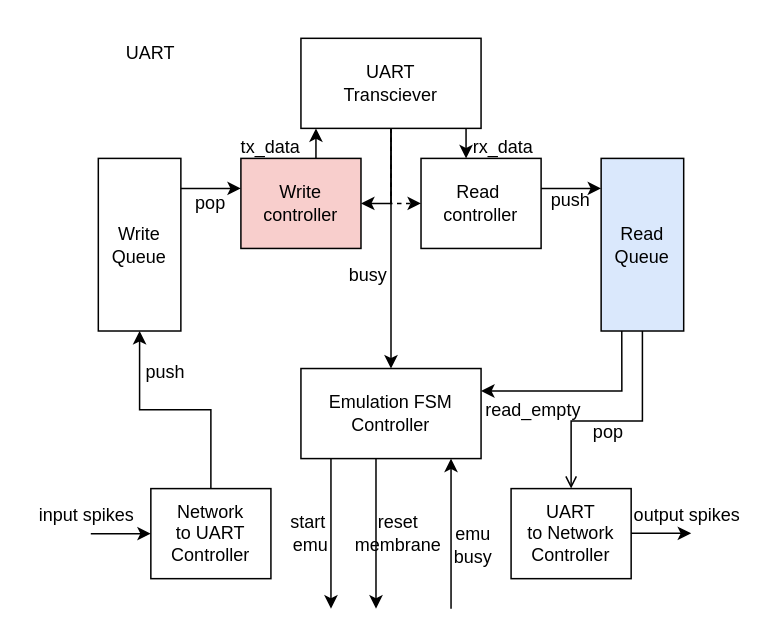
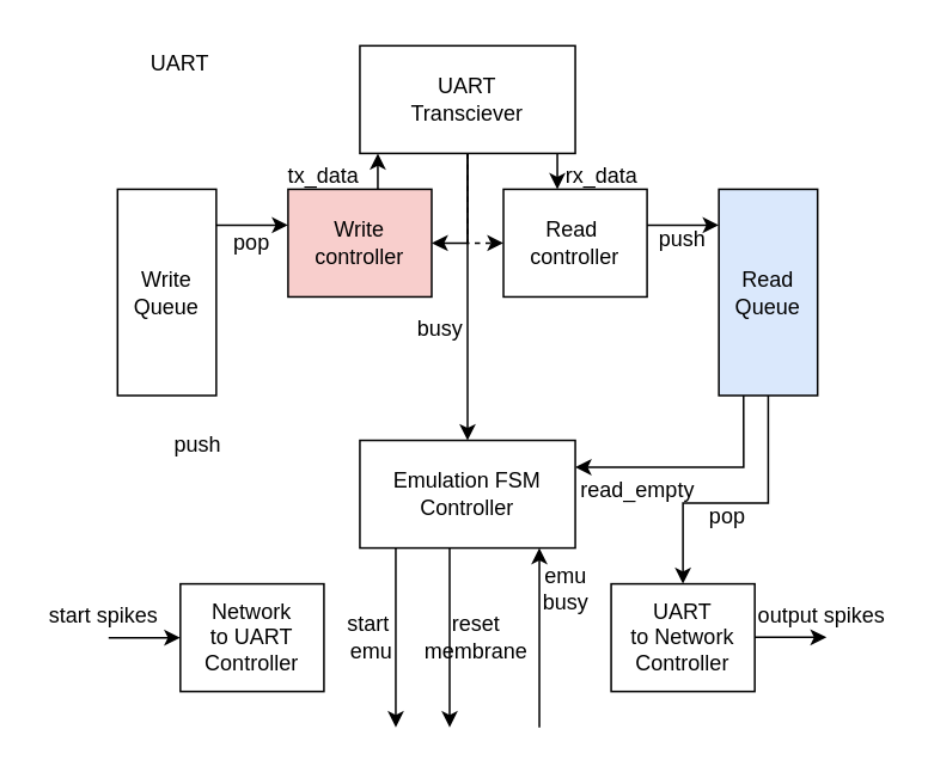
  <mxCell id="0" />
  <mxCell id="1" parent="0" />
  <mxCell id="2" style="edgeStyle=orthogonalEdgeStyle;rounded=0;orthogonalLoop=1;jettySize=auto;html=1;exitX=0.5;exitY=1;exitDx=0;exitDy=0;entryX=0.5;entryY=0;entryDx=0;entryDy=0;" edge="1" parent="1" source="5" target="21"><mxGeometry relative="1" as="geometry" /></mxCell>
  <mxCell id="3" style="edgeStyle=orthogonalEdgeStyle;rounded=0;orthogonalLoop=1;jettySize=auto;html=1;exitX=0.5;exitY=1;exitDx=0;exitDy=0;entryX=1;entryY=0.5;entryDx=0;entryDy=0;" edge="1" parent="1" source="5" target="7"><mxGeometry relative="1" as="geometry" /></mxCell>
  <mxCell id="4" style="edgeStyle=orthogonalEdgeStyle;rounded=0;orthogonalLoop=1;jettySize=auto;html=1;exitX=0.5;exitY=1;exitDx=0;exitDy=0;entryX=0;entryY=0.5;entryDx=0;entryDy=0;dashed=1;" edge="1" parent="1" source="5" target="6"><mxGeometry relative="1" as="geometry" /></mxCell>
  <mxCell id="5" value="&lt;div&gt;UART&lt;/div&gt;&lt;div&gt;Transciever&lt;/div&gt;" style="rounded=0;whiteSpace=wrap;html=1;" vertex="1" parent="1"><mxGeometry x="200" y="25" width="120" height="60" as="geometry" /></mxCell>
  <mxCell id="6" value="&lt;div&gt;Read&amp;nbsp;&lt;/div&gt;&lt;div&gt;controller&lt;/div&gt;" style="rounded=0;whiteSpace=wrap;html=1;" vertex="1" parent="1"><mxGeometry x="280" y="105" width="80" height="60" as="geometry" /></mxCell>
  <mxCell id="7" value="&lt;div&gt;Write&lt;/div&gt;&lt;div&gt;controller&lt;/div&gt;" style="rounded=0;whiteSpace=wrap;html=1;fillColor=#f8cecc;" vertex="1" parent="1"><mxGeometry x="160" y="105" width="80" height="60" as="geometry" /></mxCell>
  <mxCell id="8" style="edgeStyle=orthogonalEdgeStyle;rounded=0;orthogonalLoop=1;jettySize=auto;html=1;exitX=0.25;exitY=1;exitDx=0;exitDy=0;entryX=1;entryY=0.25;entryDx=0;entryDy=0;" edge="1" parent="1" source="10" target="21"><mxGeometry relative="1" as="geometry" /></mxCell>
- <mxCell id="9" style="edgeStyle=orthogonalEdgeStyle;rounded=0;orthogonalLoop=1;jettySize=auto;html=1;exitX=0.5;exitY=1;exitDx=0;exitDy=0;entryX=0.5;entryY=0;entryDx=0;entryDy=0;endArrow=open;" edge="1" parent="1" source="10" target="29"><mxGeometry relative="1" as="geometry"><Array as="points"><mxPoint x="428" y="280" /><mxPoint x="380" y="280" /></Array></mxGeometry></mxCell>
+ <mxCell id="9" style="edgeStyle=orthogonalEdgeStyle;rounded=0;orthogonalLoop=1;jettySize=auto;html=1;exitX=0.5;exitY=1;exitDx=0;exitDy=0;entryX=0.5;entryY=0;entryDx=0;entryDy=0;" edge="1" parent="1" source="10" target="29"><mxGeometry relative="1" as="geometry"><Array as="points"><mxPoint x="428" y="280" /><mxPoint x="380" y="280" /></Array></mxGeometry></mxCell>
  <mxCell id="10" value="&lt;div&gt;Read&lt;/div&gt;&lt;div&gt;Queue&lt;/div&gt;" style="rounded=0;whiteSpace=wrap;html=1;fillColor=#dae8fc;" vertex="1" parent="1"><mxGeometry x="400" y="105" width="55" height="115" as="geometry" /></mxCell>
  <mxCell id="11" value="Write&lt;div&gt;Queue&lt;/div&gt;" style="rounded=0;whiteSpace=wrap;html=1;" vertex="1" parent="1"><mxGeometry x="65" y="105" width="55" height="115" as="geometry" /></mxCell>
  <mxCell id="12" value="" style="endArrow=classic;html=1;rounded=0;" edge="1" parent="1"><mxGeometry width="50" height="50" relative="1" as="geometry"><mxPoint x="120" y="125" as="sourcePoint" /><mxPoint x="160" y="125" as="targetPoint" /></mxGeometry></mxCell>
  <mxCell id="13" value="pop" style="text;html=1;align=center;verticalAlign=middle;whiteSpace=wrap;rounded=0;" vertex="1" parent="1"><mxGeometry x="125" y="127.5" width="30" height="15" as="geometry" /></mxCell>
  <mxCell id="14" value="" style="endArrow=classic;html=1;rounded=0;" edge="1" parent="1"><mxGeometry width="50" height="50" relative="1" as="geometry"><mxPoint x="360" y="125" as="sourcePoint" /><mxPoint x="400" y="125" as="targetPoint" /></mxGeometry></mxCell>
  <mxCell id="15" value="push" style="text;html=1;align=center;verticalAlign=middle;whiteSpace=wrap;rounded=0;" vertex="1" parent="1"><mxGeometry x="365" y="125" width="30" height="15" as="geometry" /></mxCell>
  <mxCell id="16" value="UART" style="text;html=1;align=center;verticalAlign=middle;whiteSpace=wrap;rounded=0;" vertex="1" parent="1"><mxGeometry x="70" y="20" width="60" height="30" as="geometry" /></mxCell>
  <mxCell id="17" value="" style="endArrow=classic;html=1;rounded=0;" edge="1" parent="1"><mxGeometry width="50" height="50" relative="1" as="geometry"><mxPoint x="210" y="105" as="sourcePoint" /><mxPoint x="210" y="85" as="targetPoint" /></mxGeometry></mxCell>
  <mxCell id="18" value="tx_data" style="text;html=1;align=center;verticalAlign=middle;whiteSpace=wrap;rounded=0;" vertex="1" parent="1"><mxGeometry x="165" y="90" width="30" height="15" as="geometry" /></mxCell>
  <mxCell id="19" value="" style="endArrow=classic;html=1;rounded=0;" edge="1" parent="1"><mxGeometry width="50" height="50" relative="1" as="geometry"><mxPoint x="310" y="85" as="sourcePoint" /><mxPoint x="310" y="105" as="targetPoint" /></mxGeometry></mxCell>
  <mxCell id="20" value="rx_data" style="text;html=1;align=center;verticalAlign=middle;whiteSpace=wrap;rounded=0;" vertex="1" parent="1"><mxGeometry x="320" y="90" width="30" height="15" as="geometry" /></mxCell>
  <mxCell id="21" value="Emulation FSM Controller" style="rounded=0;whiteSpace=wrap;html=1;" vertex="1" parent="1"><mxGeometry x="200" y="245" width="120" height="60" as="geometry" /></mxCell>
  <mxCell id="22" value="read_empty" style="text;html=1;align=center;verticalAlign=middle;whiteSpace=wrap;rounded=0;" vertex="1" parent="1"><mxGeometry x="340" y="265" width="30" height="15" as="geometry" /></mxCell>
  <mxCell id="23" value="busy" style="text;html=1;align=center;verticalAlign=middle;whiteSpace=wrap;rounded=0;" vertex="1" parent="1"><mxGeometry x="230" y="175" width="30" height="15" as="geometry" /></mxCell>
- <mxCell id="24" style="edgeStyle=orthogonalEdgeStyle;rounded=0;orthogonalLoop=1;jettySize=auto;html=1;exitX=0.5;exitY=0;exitDx=0;exitDy=0;entryX=0.5;entryY=1;entryDx=0;entryDy=0;" edge="1" parent="1" source="25" target="11"><mxGeometry relative="1" as="geometry" /></mxCell>
  <mxCell id="25" value="&lt;div&gt;Network&lt;/div&gt;&lt;div&gt;to UART&lt;/div&gt;&lt;div&gt;Controller&lt;/div&gt;" style="rounded=0;whiteSpace=wrap;html=1;" vertex="1" parent="1"><mxGeometry x="100" y="325" width="80" height="60" as="geometry" /></mxCell>
  <mxCell id="26" value="push" style="text;html=1;align=center;verticalAlign=middle;whiteSpace=wrap;rounded=0;" vertex="1" parent="1"><mxGeometry x="95" y="240" width="30" height="15" as="geometry" /></mxCell>
  <mxCell id="27" value="" style="endArrow=classic;html=1;rounded=0;" edge="1" parent="1"><mxGeometry width="50" height="50" relative="1" as="geometry"><mxPoint x="60" y="355" as="sourcePoint" /><mxPoint x="100" y="355" as="targetPoint" /></mxGeometry></mxCell>
- <mxCell id="28" value="input spikes" style="text;html=1;align=center;verticalAlign=middle;whiteSpace=wrap;rounded=0;" vertex="1" parent="1"><mxGeometry x="20" y="335" width="75" height="15" as="geometry" /></mxCell>
+ <mxCell id="28" value="start spikes" style="text;html=1;align=center;verticalAlign=middle;whiteSpace=wrap;rounded=0;" vertex="1" parent="1"><mxGeometry x="20" y="335" width="75" height="15" as="geometry" /></mxCell>
  <mxCell id="29" value="&lt;div&gt;UART&lt;/div&gt;&lt;div&gt;to Network&lt;/div&gt;&lt;div&gt;Controller&lt;/div&gt;" style="rounded=0;whiteSpace=wrap;html=1;" vertex="1" parent="1"><mxGeometry x="340" y="325" width="80" height="60" as="geometry" /></mxCell>
  <mxCell id="30" value="pop" style="text;html=1;align=center;verticalAlign=middle;whiteSpace=wrap;rounded=0;" vertex="1" parent="1"><mxGeometry x="390" y="280" width="30" height="15" as="geometry" /></mxCell>
  <mxCell id="31" value="" style="endArrow=classic;html=1;rounded=0;" edge="1" parent="1"><mxGeometry width="50" height="50" relative="1" as="geometry"><mxPoint x="420" y="354.8" as="sourcePoint" /><mxPoint x="460" y="354.8" as="targetPoint" /></mxGeometry></mxCell>
  <mxCell id="32" value="output spikes" style="text;html=1;align=center;verticalAlign=middle;whiteSpace=wrap;rounded=0;" vertex="1" parent="1"><mxGeometry x="420" y="335" width="75" height="15" as="geometry" /></mxCell>
  <mxCell id="33" value="" style="endArrow=classic;html=1;rounded=0;exitX=0.25;exitY=1;exitDx=0;exitDy=0;" edge="1" parent="1"><mxGeometry width="50" height="50" relative="1" as="geometry"><mxPoint x="220" y="305" as="sourcePoint" /><mxPoint x="220" y="405" as="targetPoint" /></mxGeometry></mxCell>
  <mxCell id="34" value="&lt;div&gt;start&lt;/div&gt;&lt;div&gt;&amp;nbsp;emu&lt;/div&gt;" style="text;html=1;align=center;verticalAlign=middle;whiteSpace=wrap;rounded=0;" vertex="1" parent="1"><mxGeometry x="190" y="347.5" width="30" height="15" as="geometry" /></mxCell>
  <mxCell id="35" value="" style="endArrow=classic;html=1;rounded=0;exitX=0.25;exitY=1;exitDx=0;exitDy=0;" edge="1" parent="1"><mxGeometry width="50" height="50" relative="1" as="geometry"><mxPoint x="250" y="305" as="sourcePoint" /><mxPoint x="250" y="405" as="targetPoint" /></mxGeometry></mxCell>
  <mxCell id="36" value="&lt;div&gt;reset&lt;/div&gt;&lt;div&gt;membrane&lt;/div&gt;" style="text;html=1;align=center;verticalAlign=middle;whiteSpace=wrap;rounded=0;" vertex="1" parent="1"><mxGeometry x="250" y="347.5" width="30" height="15" as="geometry" /></mxCell>
  <mxCell id="37" value="" style="endArrow=classic;html=1;rounded=0;exitX=0.25;exitY=1;exitDx=0;exitDy=0;" edge="1" parent="1"><mxGeometry width="50" height="50" relative="1" as="geometry"><mxPoint x="300" y="405" as="sourcePoint" /><mxPoint x="300" y="305" as="targetPoint" /></mxGeometry></mxCell>
- <mxCell id="38" value="&lt;div&gt;emu&lt;/div&gt;&lt;div&gt;busy&lt;/div&gt;" style="text;html=1;align=center;verticalAlign=middle;whiteSpace=wrap;rounded=0;" vertex="1" parent="1"><mxGeometry x="300" y="355" width="30" height="15" as="geometry" /></mxCell>
+ <mxCell id="38" value="&lt;div&gt;emu&lt;/div&gt;&lt;div&gt;busy&lt;/div&gt;" style="text;html=1;align=center;verticalAlign=middle;whiteSpace=wrap;rounded=0;" vertex="1" parent="1"><mxGeometry x="300" y="320" width="30" height="15" as="geometry" /></mxCell>
